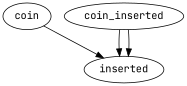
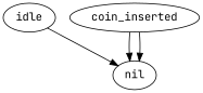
  digraph {
    fontname="JetBrains Mono"
    node [fontname="JetBrains Mono"]
    edge [fontname="JetBrains Mono" send=t]
-   idle [label=coin]
-   nil [label=inserted]
+   idle
+   nil
    coin_inserted
    idle -> nil [channel=coin send=f]
    coin_inserted -> nil [channel=coffee]
    coin_inserted -> nil [channel=tea]
  }
